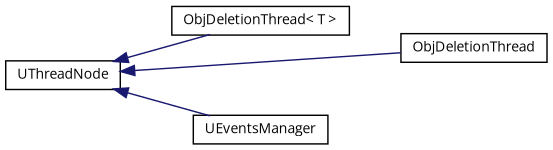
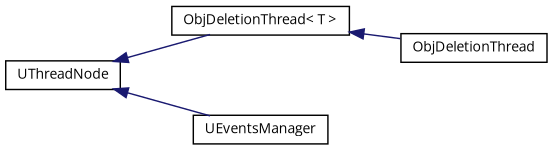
  digraph {
    fontname="Open Sans"
    rankdir=LR
    node [color=black fillcolor=white fontname="Open Sans" fontsize=10 shape=record style=filled]
    edge [color=midnightblue dir=back fontname="Open Sans" fontsize=10 labelfontname=Helvetica labelfontsize=10 style=solid]
    n1 [height=0.2 label=UThreadNode width=0.4]
    n2 [height=0.2 label="ObjDeletionThread\< T \>" width=0.4]
    n3 [height=0.2 label=ObjDeletionThread width=0.4]
    n4 [height=0.2 label=UEventsManager width=0.4]
    n1 -> n2
-   n1 -> n3
+   n2 -> n3
    n1 -> n4
  }
